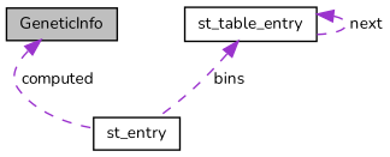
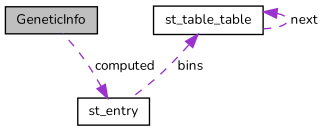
  digraph {
    fontname=Nunito
    node [color=black fillcolor=white fontname=Nunito fontsize=10 shape=record style=filled]
    edge [color=darkorchid3 dir=back fontname=Nunito fontsize=10 labelfontname=Helvetica labelfontsize=10 style=dashed]
    n1 [fillcolor=grey75 fontcolor=black height=0.2 label=GeneticInfo width=0.4]
    n2 [height=0.2 label=st_entry width=0.4]
-   n3 [height=0.2 label=st_table_entry width=0.4]
-   n1 -> n2 [label=" computed"]
+   n3 [height=0.2 label=st_table_table width=0.4]
+   n2 -> n1 [label=" computed"]
    n3 -> n2 [label=" bins"]
    n3 -> n3 [label=" next"]
  }
